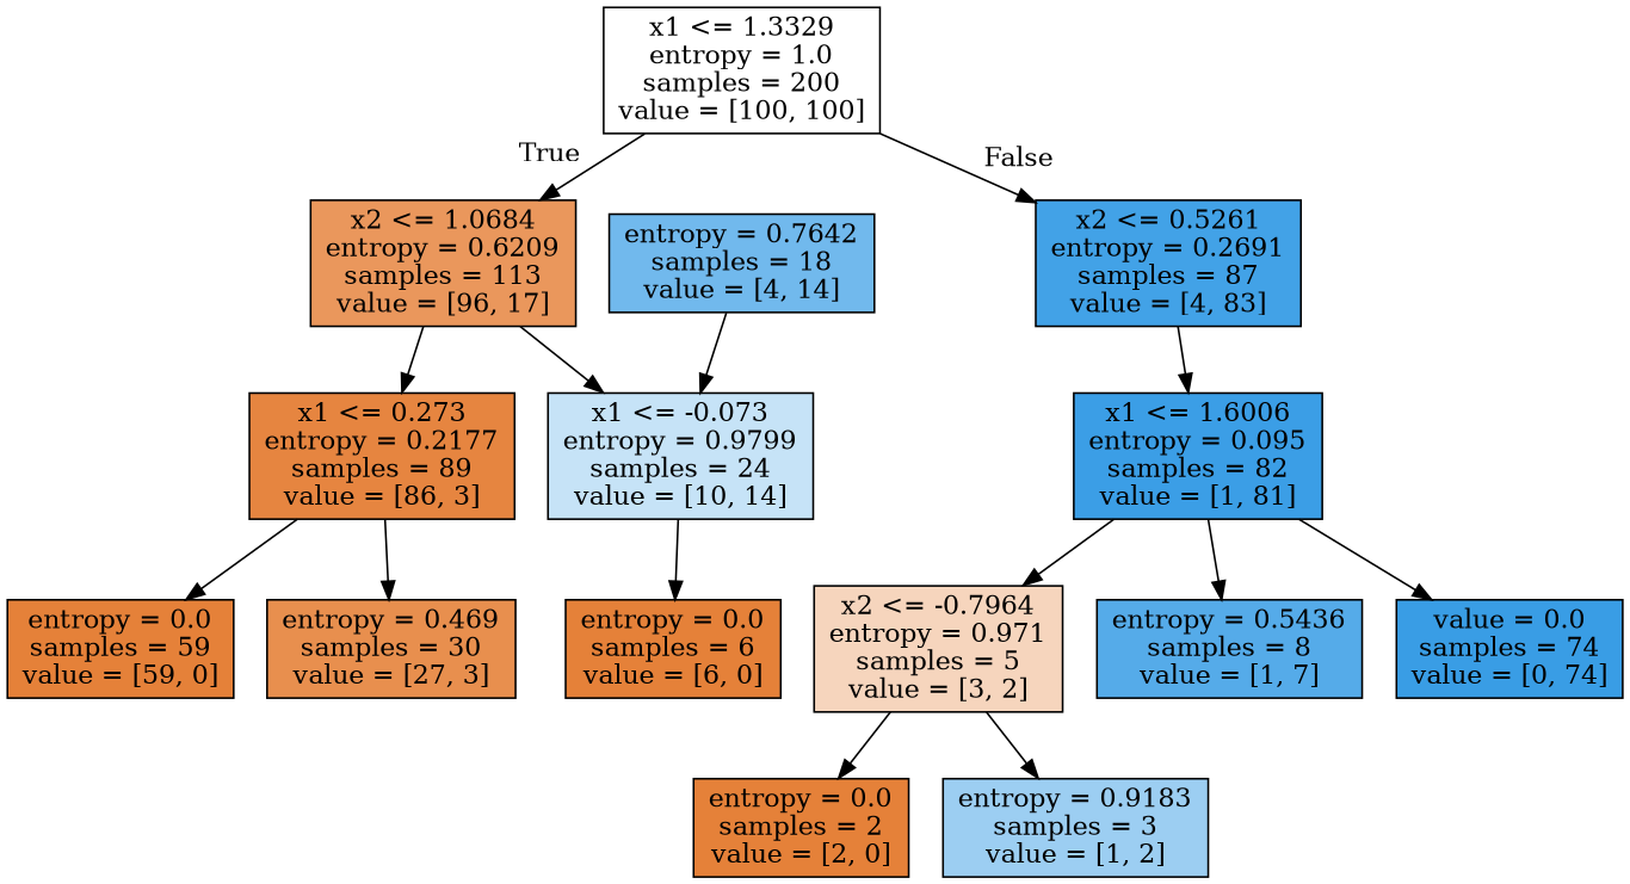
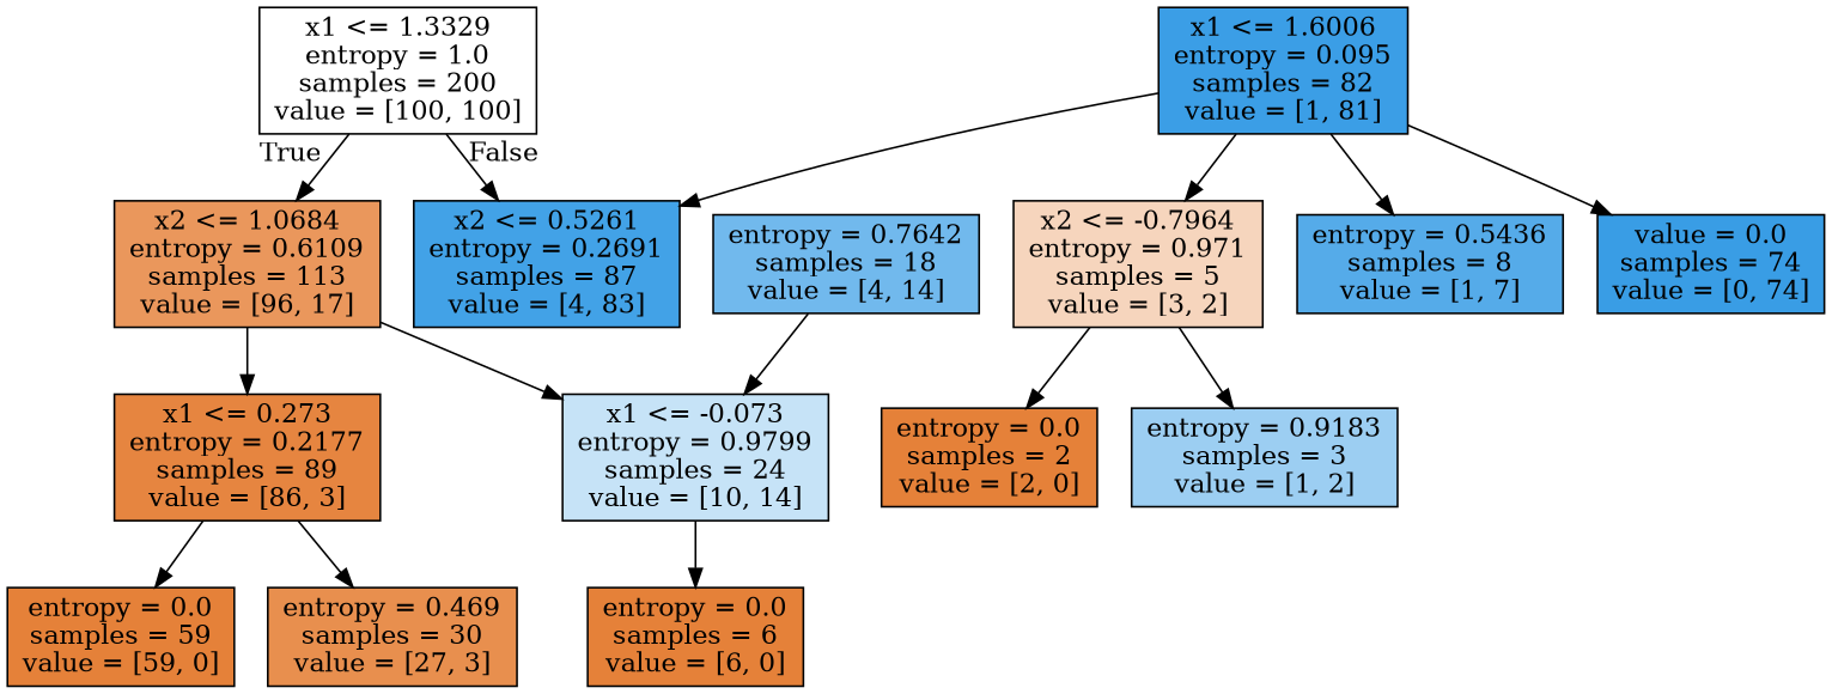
  digraph {
    node [color=black fillcolor="#e58139ff" shape=box style=filled]
    n1 [fillcolor="#e5813900" label="x1 <= 1.3329\nentropy = 1.0\nsamples = 200\nvalue = [100, 100]"]
-   n2 [fillcolor="#e58139d2" label="x2 <= 1.0684\nentropy = 0.6209\nsamples = 113\nvalue = [96, 17]"]
+   n2 [fillcolor="#e58139d2" label="x2 <= 1.0684\nentropy = 0.6109\nsamples = 113\nvalue = [96, 17]"]
    n3 [fillcolor="#399de5f3" label="x2 <= 0.5261\nentropy = 0.2691\nsamples = 87\nvalue = [4, 83]"]
    n4 [fillcolor="#e58139f6" label="x1 <= 0.273\nentropy = 0.2177\nsamples = 89\nvalue = [86, 3]"]
    n5 [fillcolor="#399de549" label="x1 <= -0.073\nentropy = 0.9799\nsamples = 24\nvalue = [10, 14]"]
    n6 [fillcolor="#399de5fc" label="x1 <= 1.6006\nentropy = 0.095\nsamples = 82\nvalue = [1, 81]"]
    n7 [label="entropy = 0.0\nsamples = 59\nvalue = [59, 0]"]
    n8 [fillcolor="#e58139e3" label="entropy = 0.469\nsamples = 30\nvalue = [27, 3]"]
    n9 [label="entropy = 0.0\nsamples = 6\nvalue = [6, 0]"]
    n10 [fillcolor="#399de5b6" label="entropy = 0.7642\nsamples = 18\nvalue = [4, 14]"]
    n11 [fillcolor="#e5813955" label="x2 <= -0.7964\nentropy = 0.971\nsamples = 5\nvalue = [3, 2]"]
    n12 [label="entropy = 0.0\nsamples = 2\nvalue = [2, 0]"]
    n13 [fillcolor="#399de57f" label="entropy = 0.9183\nsamples = 3\nvalue = [1, 2]"]
    n14 [fillcolor="#399de5db" label="entropy = 0.5436\nsamples = 8\nvalue = [1, 7]"]
    n15 [fillcolor="#399de5ff" label="value = 0.0\nsamples = 74\nvalue = [0, 74]"]
    n1 -> n2 [headlabel=True labelangle=45 labeldistance=2.5]
    n1 -> n3 [headlabel=False labelangle=-45 labeldistance=2.5]
    n2 -> n4
    n2 -> n5
-   n3 -> n6
+   n6 -> n3
    n4 -> n7
    n4 -> n8
    n5 -> n9
    n6 -> n11
    n6 -> n14
    n6 -> n15
    n10 -> n5
    n11 -> n12
    n11 -> n13
  }
